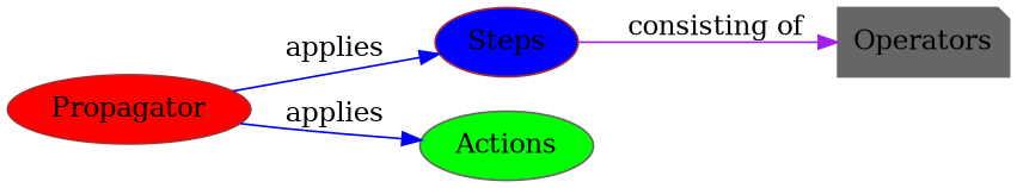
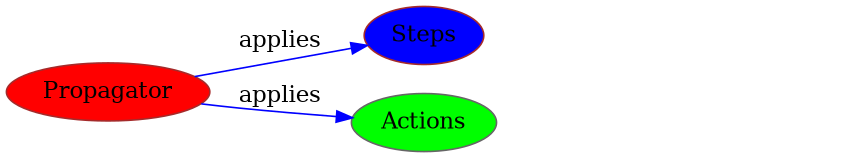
  digraph {
    rankdir=LR
    node [shape=ellipse style="rounded,filled" color=brown]
    edge [color=blue]
    Propagator [fillcolor=red]
    Steps [fillcolor=blue]
    Actions [fillcolor=green color=gray40]
-   Operators [color=gray40 shape=note]
    Propagator -> Steps [label=applies]
    Propagator -> Actions [label=applies]
-   Steps -> Operators [label="consisting of" color=purple]
  }
